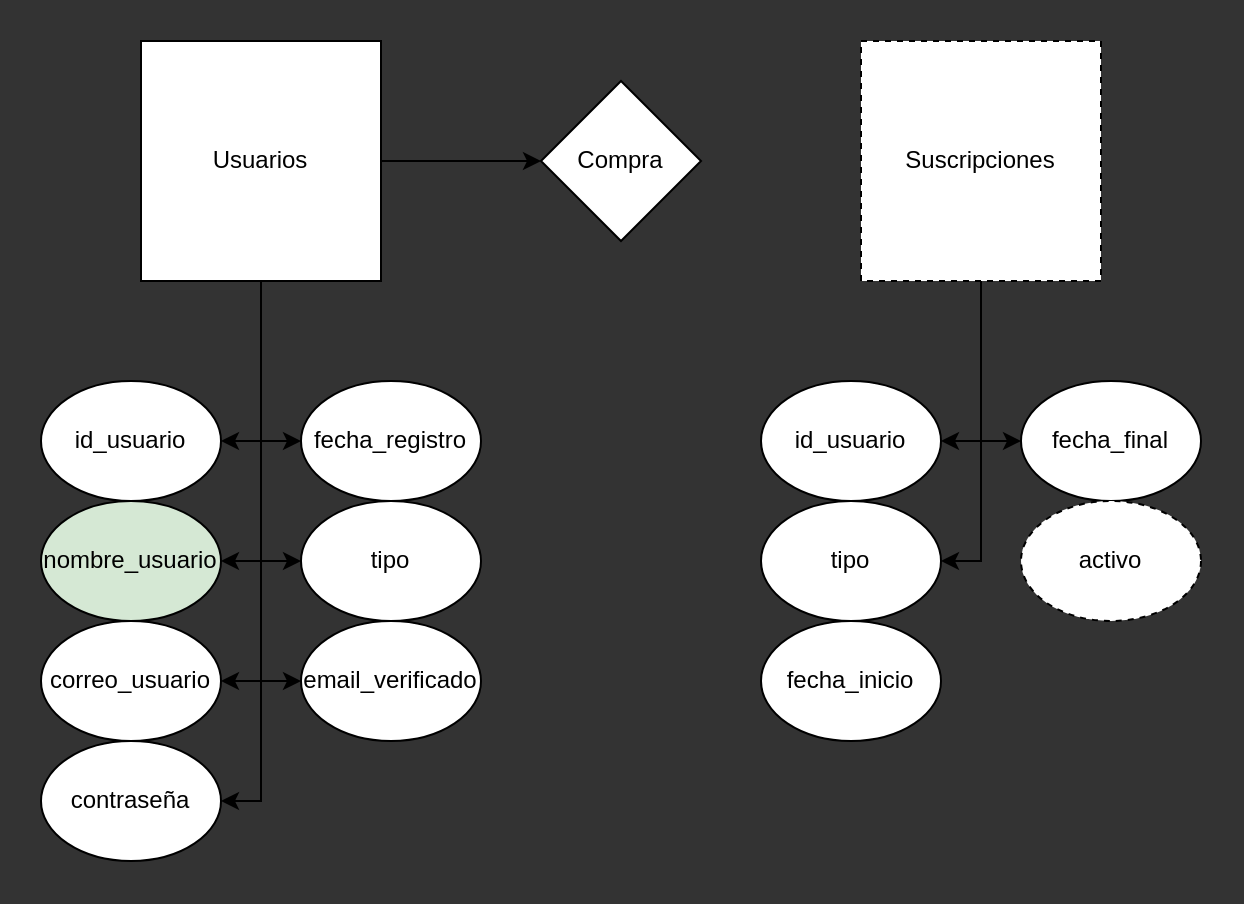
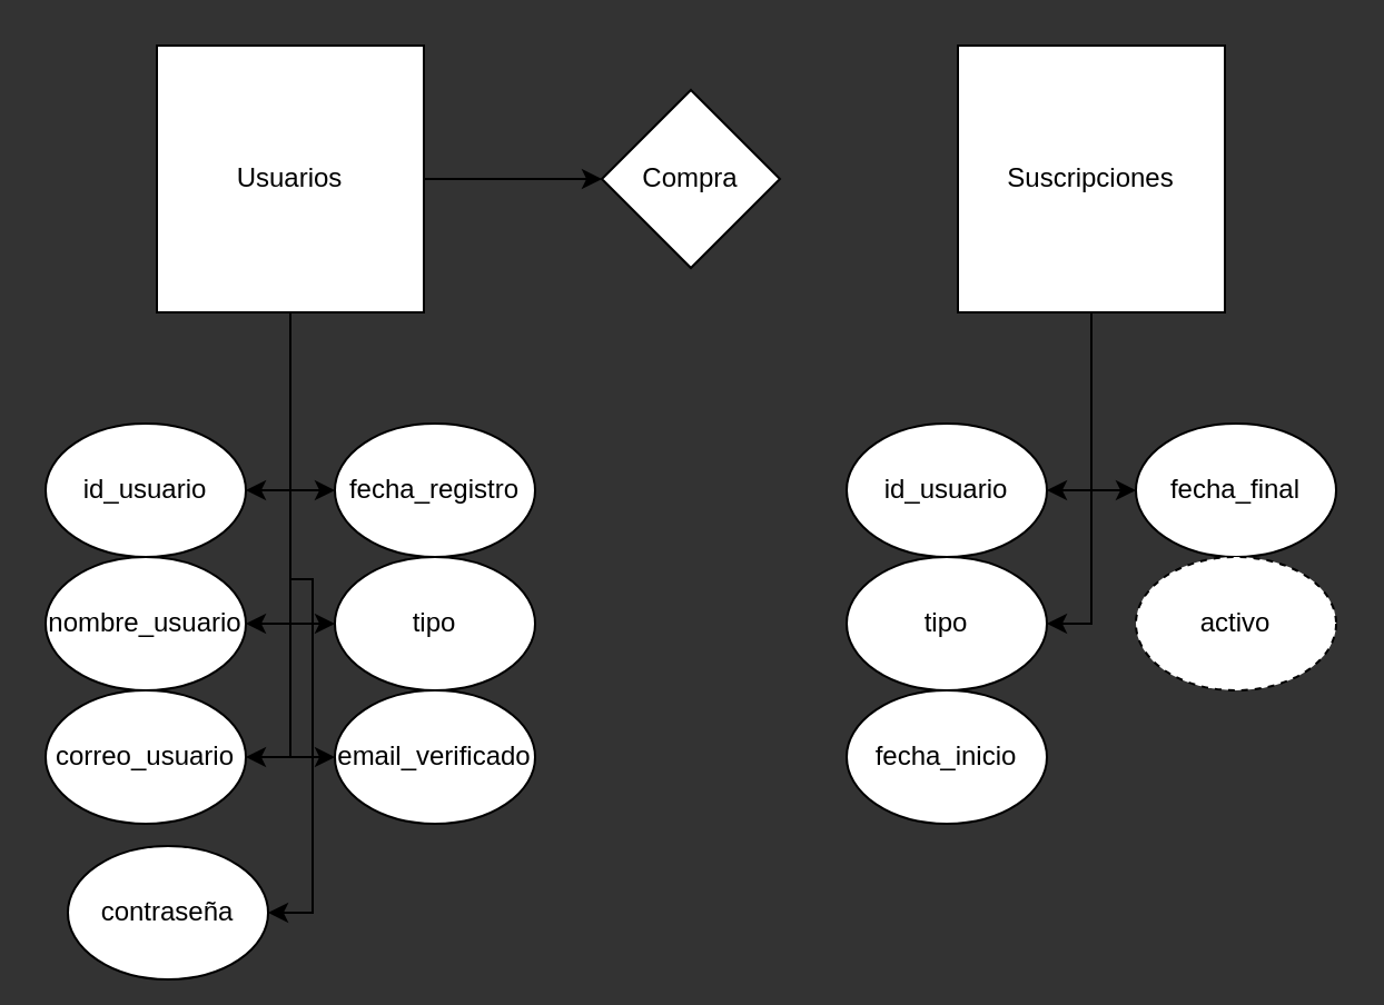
  <mxCell id="0" />
  <mxCell id="1" parent="0" />
  <mxCell id="2" style="edgeStyle=orthogonalEdgeStyle;rounded=0;orthogonalLoop=1;jettySize=auto;html=1;entryX=1;entryY=0.5;entryDx=0;entryDy=0;" edge="1" parent="1" source="10" target="11"><mxGeometry relative="1" as="geometry" /></mxCell>
  <mxCell id="3" style="edgeStyle=orthogonalEdgeStyle;rounded=0;orthogonalLoop=1;jettySize=auto;html=1;entryX=0;entryY=0.5;entryDx=0;entryDy=0;" edge="1" parent="1" source="10" target="15"><mxGeometry relative="1" as="geometry" /></mxCell>
  <mxCell id="4" style="edgeStyle=orthogonalEdgeStyle;rounded=0;orthogonalLoop=1;jettySize=auto;html=1;entryX=0;entryY=0.5;entryDx=0;entryDy=0;" edge="1" parent="1" source="10" target="16"><mxGeometry relative="1" as="geometry"><Array as="points"><mxPoint x="130" y="280" /></Array></mxGeometry></mxCell>
  <mxCell id="5" style="edgeStyle=orthogonalEdgeStyle;rounded=0;orthogonalLoop=1;jettySize=auto;html=1;entryX=0;entryY=0.5;entryDx=0;entryDy=0;" edge="1" parent="1" source="10" target="17"><mxGeometry relative="1" as="geometry"><Array as="points"><mxPoint x="130" y="340" /></Array></mxGeometry></mxCell>
  <mxCell id="6" style="edgeStyle=orthogonalEdgeStyle;rounded=0;orthogonalLoop=1;jettySize=auto;html=1;entryX=1;entryY=0.5;entryDx=0;entryDy=0;" edge="1" parent="1" source="10" target="12"><mxGeometry relative="1" as="geometry" /></mxCell>
  <mxCell id="7" style="edgeStyle=orthogonalEdgeStyle;rounded=0;orthogonalLoop=1;jettySize=auto;html=1;entryX=1;entryY=0.5;entryDx=0;entryDy=0;" edge="1" parent="1" source="10" target="13"><mxGeometry relative="1" as="geometry" /></mxCell>
  <mxCell id="8" style="edgeStyle=orthogonalEdgeStyle;rounded=0;orthogonalLoop=1;jettySize=auto;html=1;entryX=1;entryY=0.5;entryDx=0;entryDy=0;" edge="1" parent="1" source="10" target="14"><mxGeometry relative="1" as="geometry" /></mxCell>
  <mxCell id="9" style="edgeStyle=orthogonalEdgeStyle;rounded=0;orthogonalLoop=1;jettySize=auto;html=1;" edge="1" parent="1" source="10" target="22"><mxGeometry relative="1" as="geometry" /></mxCell>
  <mxCell id="10" value="Usuarios" style="whiteSpace=wrap;html=1;aspect=fixed;" vertex="1" parent="1"><mxGeometry x="70" y="20" width="120" height="120" as="geometry" /></mxCell>
  <mxCell id="11" value="id_usuario" style="ellipse;whiteSpace=wrap;html=1;" vertex="1" parent="1"><mxGeometry x="20" y="190" width="90" height="60" as="geometry" /></mxCell>
- <mxCell id="12" value="nombre_usuario" style="ellipse;whiteSpace=wrap;html=1;fillColor=#d5e8d4;" vertex="1" parent="1"><mxGeometry x="20" y="250" width="90" height="60" as="geometry" /></mxCell>
+ <mxCell id="12" value="nombre_usuario" style="ellipse;whiteSpace=wrap;html=1;" vertex="1" parent="1"><mxGeometry x="20" y="250" width="90" height="60" as="geometry" /></mxCell>
  <mxCell id="13" value="correo_usuario" style="ellipse;whiteSpace=wrap;html=1;" vertex="1" parent="1"><mxGeometry x="20" y="310" width="90" height="60" as="geometry" /></mxCell>
- <mxCell id="14" value="contraseña" style="ellipse;whiteSpace=wrap;html=1;" vertex="1" parent="1"><mxGeometry x="20" y="370" width="90" height="60" as="geometry" /></mxCell>
+ <mxCell id="14" value="contraseña" style="ellipse;whiteSpace=wrap;html=1;" vertex="1" parent="1"><mxGeometry x="30" y="380" width="90" height="60" as="geometry" /></mxCell>
  <mxCell id="15" value="fecha_registro" style="ellipse;whiteSpace=wrap;html=1;" vertex="1" parent="1"><mxGeometry x="150" y="190" width="90" height="60" as="geometry" /></mxCell>
  <mxCell id="16" value="tipo" style="ellipse;whiteSpace=wrap;html=1;" vertex="1" parent="1"><mxGeometry x="150" y="250" width="90" height="60" as="geometry" /></mxCell>
  <mxCell id="17" value="email_verificado" style="ellipse;whiteSpace=wrap;html=1;" vertex="1" parent="1"><mxGeometry x="150" y="310" width="90" height="60" as="geometry" /></mxCell>
  <mxCell id="18" style="edgeStyle=orthogonalEdgeStyle;rounded=0;orthogonalLoop=1;jettySize=auto;html=1;entryX=1;entryY=0.5;entryDx=0;entryDy=0;" edge="1" parent="1" source="21" target="23"><mxGeometry relative="1" as="geometry" /></mxCell>
  <mxCell id="19" style="edgeStyle=orthogonalEdgeStyle;rounded=0;orthogonalLoop=1;jettySize=auto;html=1;entryX=1;entryY=0.5;entryDx=0;entryDy=0;" edge="1" parent="1" source="21" target="24"><mxGeometry relative="1" as="geometry" /></mxCell>
  <mxCell id="20" style="edgeStyle=orthogonalEdgeStyle;rounded=0;orthogonalLoop=1;jettySize=auto;html=1;entryX=0;entryY=0.5;entryDx=0;entryDy=0;" edge="1" parent="1" source="21" target="25"><mxGeometry relative="1" as="geometry" /></mxCell>
- <mxCell id="21" value="Suscripciones" style="whiteSpace=wrap;html=1;aspect=fixed;dashed=1;" vertex="1" parent="1"><mxGeometry x="430" y="20" width="120" height="120" as="geometry" /></mxCell>
+ <mxCell id="21" value="Suscripciones" style="whiteSpace=wrap;html=1;aspect=fixed;" vertex="1" parent="1"><mxGeometry x="430" y="20" width="120" height="120" as="geometry" /></mxCell>
  <mxCell id="22" value="Compra" style="rhombus;whiteSpace=wrap;html=1;" vertex="1" parent="1"><mxGeometry x="270" y="40" width="80" height="80" as="geometry" /></mxCell>
  <mxCell id="23" value="id_usuario" style="ellipse;whiteSpace=wrap;html=1;" vertex="1" parent="1"><mxGeometry x="380" y="190" width="90" height="60" as="geometry" /></mxCell>
  <mxCell id="24" value="tipo" style="ellipse;whiteSpace=wrap;html=1;" vertex="1" parent="1"><mxGeometry x="380" y="250" width="90" height="60" as="geometry" /></mxCell>
  <mxCell id="25" value="fecha_final" style="ellipse;whiteSpace=wrap;html=1;" vertex="1" parent="1"><mxGeometry x="510" y="190" width="90" height="60" as="geometry" /></mxCell>
  <mxCell id="26" value="fecha_inicio" style="ellipse;whiteSpace=wrap;html=1;" vertex="1" parent="1"><mxGeometry x="380" y="310" width="90" height="60" as="geometry" /></mxCell>
  <mxCell id="27" value="activo" style="ellipse;whiteSpace=wrap;html=1;dashed=1;" vertex="1" parent="1"><mxGeometry x="510" y="250" width="90" height="60" as="geometry" /></mxCell>
